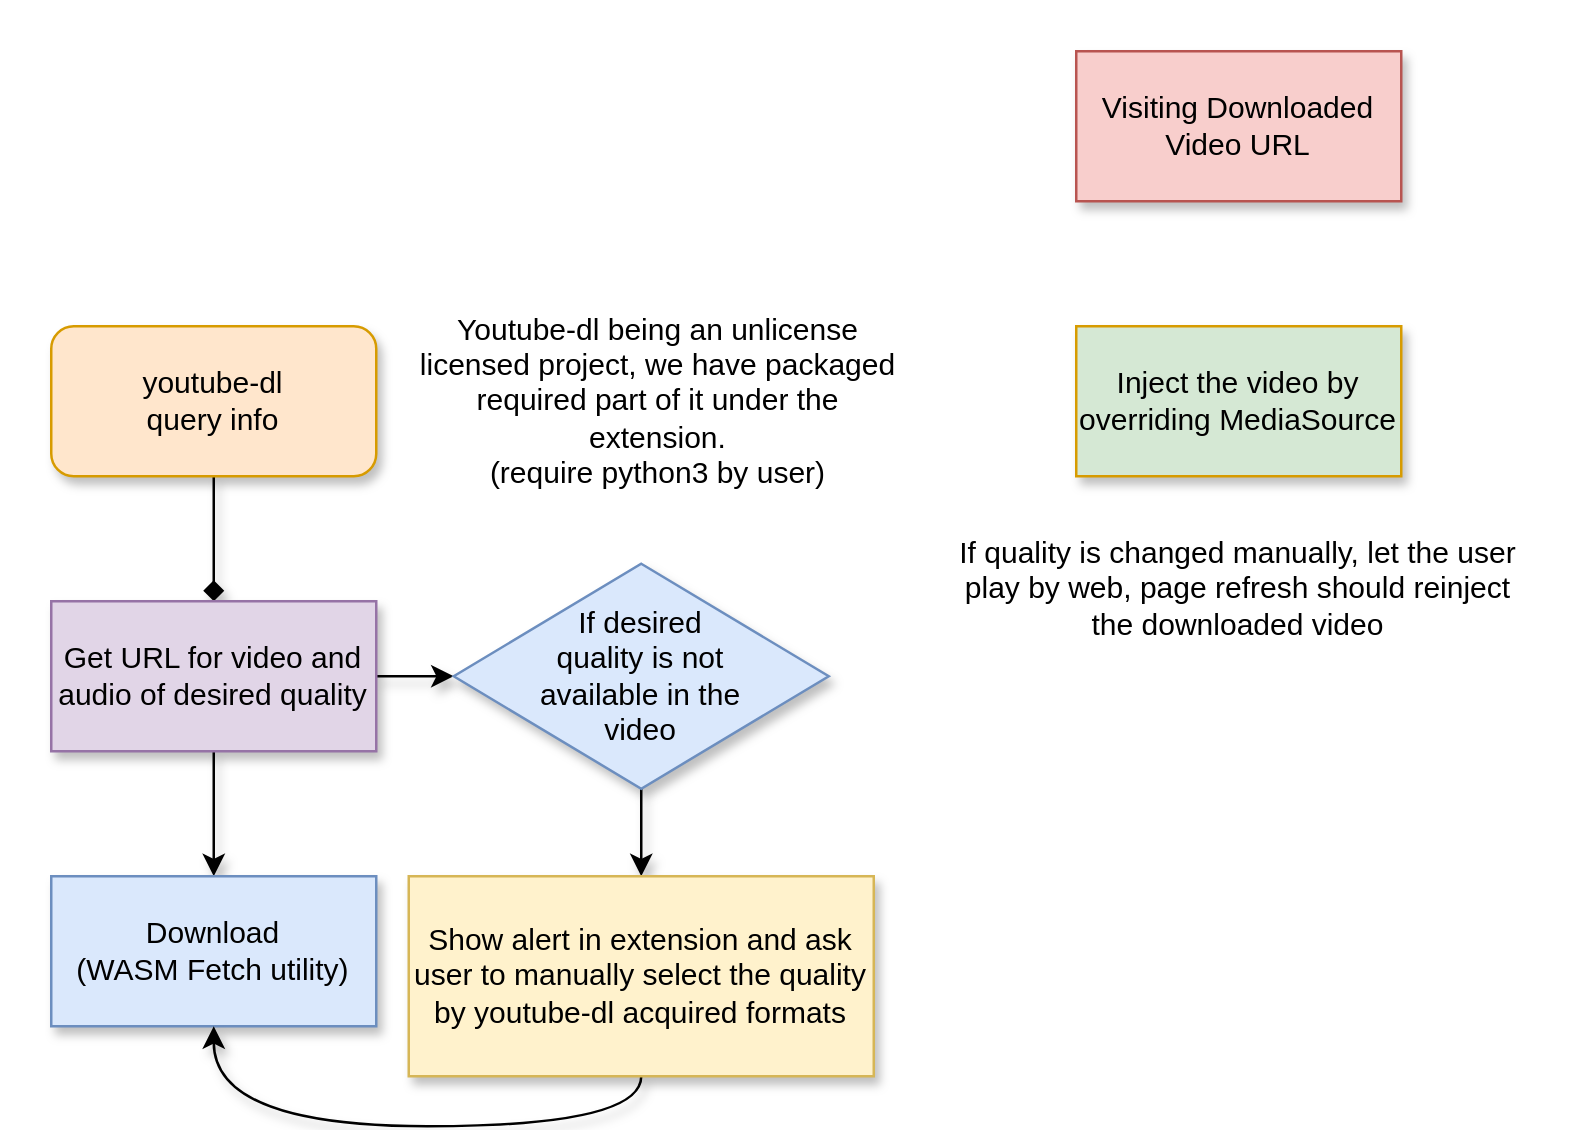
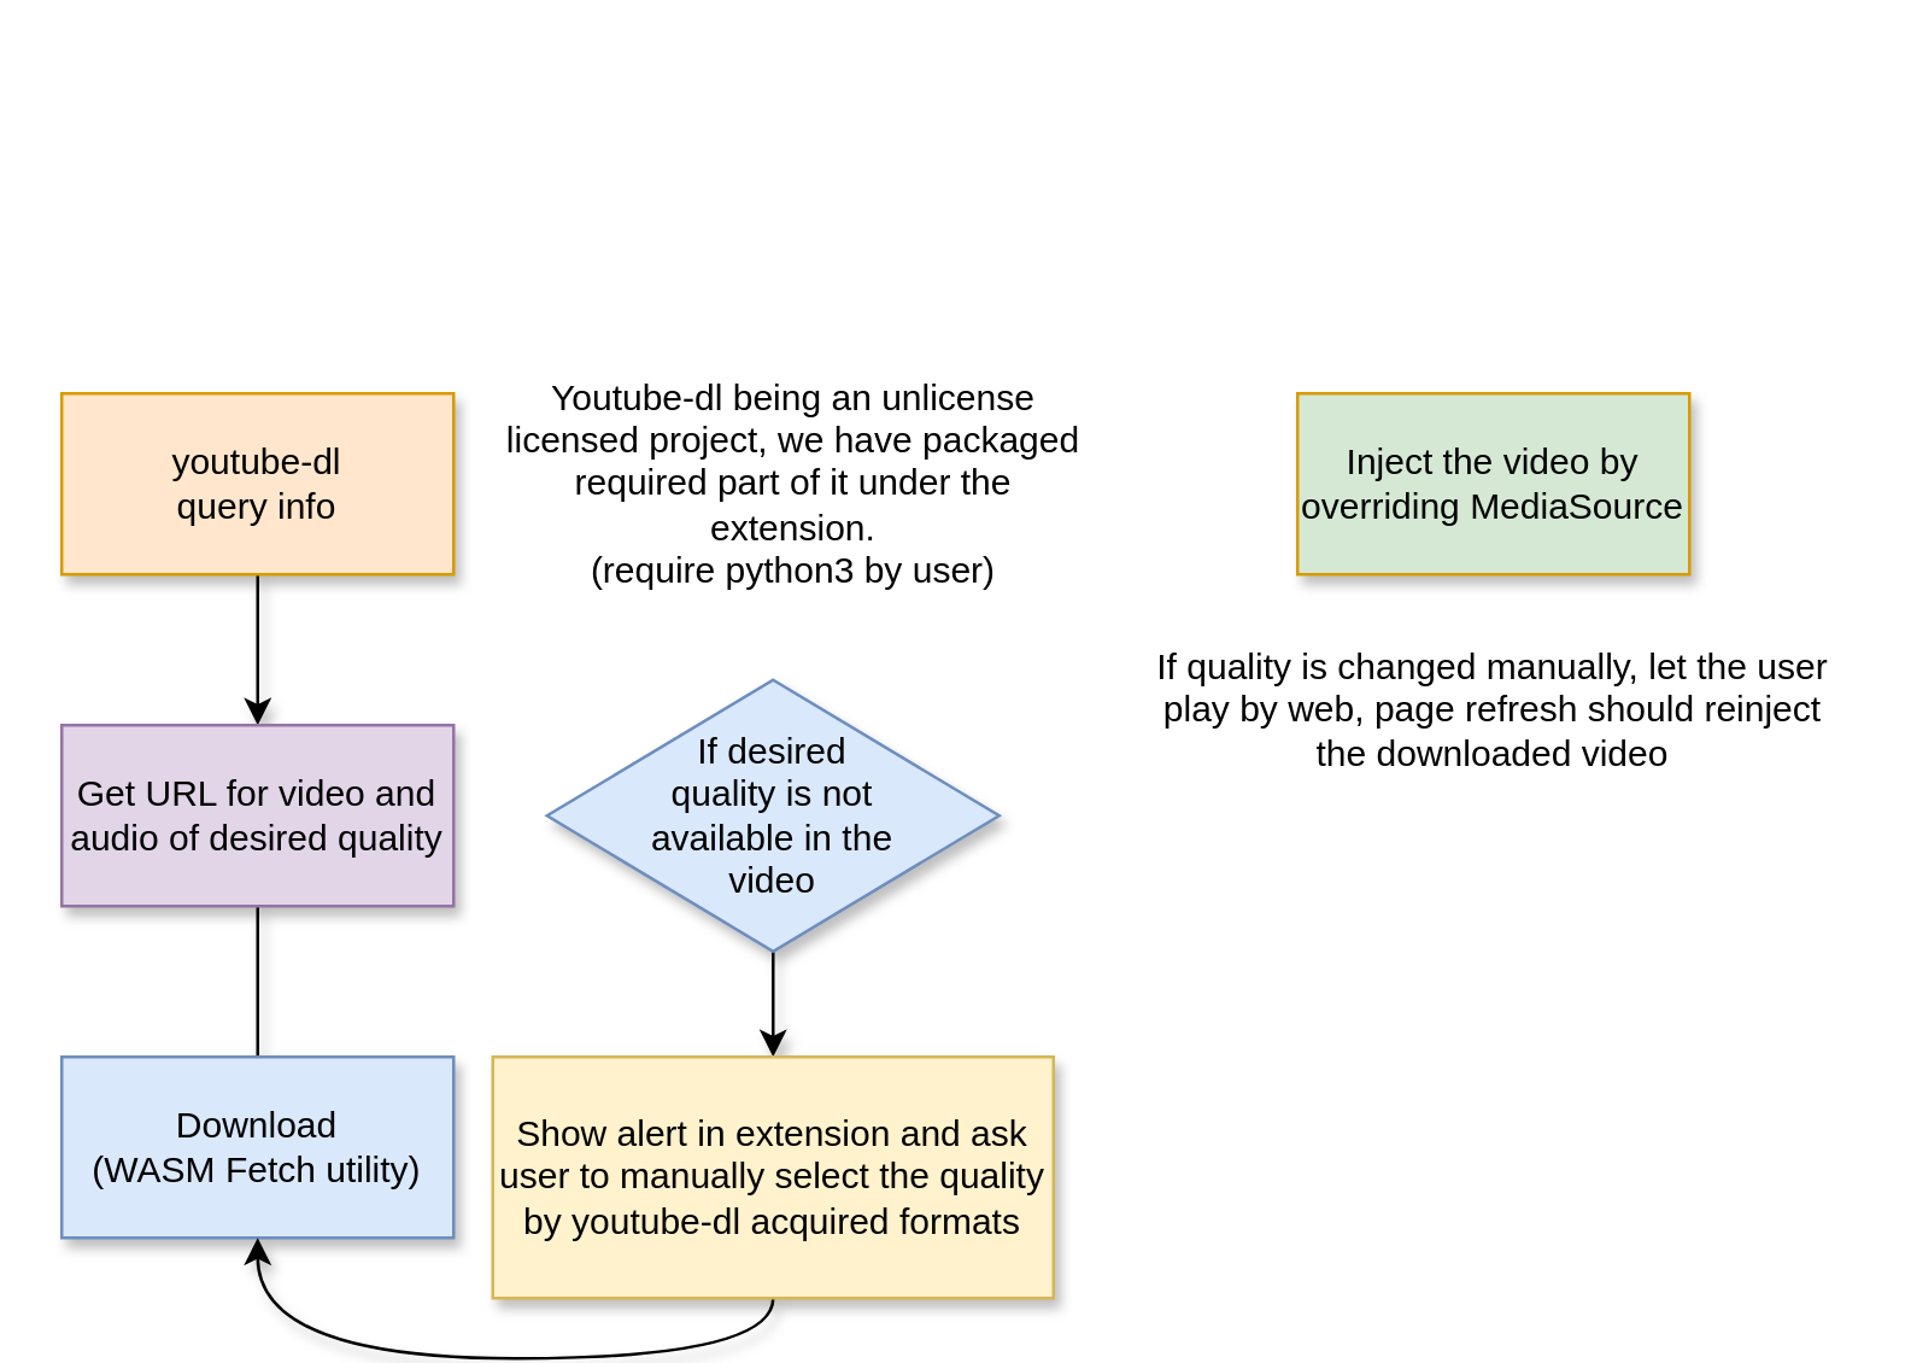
  <mxCell id="0" />
  <mxCell id="1" parent="0" />
- <mxCell id="2" value="" style="edgeStyle=orthogonalEdgeStyle;rounded=0;orthogonalLoop=1;jettySize=auto;html=1;shadow=1;endArrow=diamond;" parent="1" source="4" target="6" edge="1"><mxGeometry relative="1" as="geometry" /></mxCell>
- <mxCell id="3" value="" style="edgeStyle=orthogonalEdgeStyle;rounded=0;orthogonalLoop=1;jettySize=auto;html=1;exitX=1;exitY=0.5;exitDx=0;exitDy=0;shadow=1;" edge="1" parent="1" source="6" target="13"><mxGeometry relative="1" as="geometry" /></mxCell>
- <mxCell id="4" value="youtube-dl&lt;br&gt;query info" style="whiteSpace=wrap;html=1;fillColor=#ffe6cc;strokeColor=#d79b00;shadow=1;rounded=1;" parent="1" vertex="1"><mxGeometry x="20" y="130" width="130" height="60" as="geometry" /></mxCell>
- <mxCell id="5" value="" style="edgeStyle=orthogonalEdgeStyle;rounded=0;orthogonalLoop=1;jettySize=auto;html=1;shadow=1;" parent="1" source="6" target="7" edge="1"><mxGeometry relative="1" as="geometry" /></mxCell>
+ <mxCell id="2" value="" style="edgeStyle=orthogonalEdgeStyle;rounded=0;orthogonalLoop=1;jettySize=auto;html=1;shadow=1;" parent="1" source="4" target="6" edge="1"><mxGeometry relative="1" as="geometry" /></mxCell>
+ <mxCell id="4" value="youtube-dl&lt;br&gt;query info" style="rounded=0;whiteSpace=wrap;html=1;fillColor=#ffe6cc;strokeColor=#d79b00;shadow=1;" parent="1" vertex="1"><mxGeometry x="20" y="130" width="130" height="60" as="geometry" /></mxCell>
+ <mxCell id="5" value="" style="edgeStyle=orthogonalEdgeStyle;rounded=0;orthogonalLoop=1;jettySize=auto;html=1;shadow=1;endArrow=none;" parent="1" source="6" target="7" edge="1"><mxGeometry relative="1" as="geometry" /></mxCell>
  <mxCell id="6" value="Get URL for video and audio of desired quality" style="rounded=0;whiteSpace=wrap;html=1;fillColor=#e1d5e7;strokeColor=#9673a6;shadow=1;" parent="1" vertex="1"><mxGeometry x="20" y="240" width="130" height="60" as="geometry" /></mxCell>
  <mxCell id="7" value="Download&lt;br&gt;(WASM Fetch utility)" style="rounded=0;whiteSpace=wrap;html=1;fillColor=#dae8fc;strokeColor=#6c8ebf;shadow=1;" parent="1" vertex="1"><mxGeometry x="20" y="350" width="130" height="60" as="geometry" /></mxCell>
- <mxCell id="8" value="Visiting Downloaded Video URL" style="rounded=0;whiteSpace=wrap;html=1;fillColor=#f8cecc;strokeColor=#b85450;shadow=1;" parent="1" vertex="1"><mxGeometry x="430" y="20" width="130" height="60" as="geometry" /></mxCell>
  <mxCell id="9" value="Inject the video by overriding MediaSource" style="rounded=0;whiteSpace=wrap;html=1;fillColor=#d5e8d4;strokeColor=#d79b00;shadow=1;" parent="1" vertex="1"><mxGeometry x="430" y="130" width="130" height="60" as="geometry" /></mxCell>
  <mxCell id="10" value="If quality is changed manually, let the user play by web, page refresh should reinject the downloaded video" style="text;html=1;strokeColor=none;fillColor=none;align=center;verticalAlign=middle;whiteSpace=wrap;rounded=0;shadow=1;" parent="1" vertex="1"><mxGeometry x="378.13" y="210" width="233.75" height="50" as="geometry" /></mxCell>
  <mxCell id="11" value="Youtube-dl being an unlicense licensed project, we have packaged required part of it under the extension.&lt;br&gt;(require python3 by user)" style="text;html=1;strokeColor=none;fillColor=none;align=center;verticalAlign=middle;whiteSpace=wrap;rounded=0;shadow=1;" vertex="1" parent="1"><mxGeometry x="163" y="125" width="200" height="70" as="geometry" /></mxCell>
  <mxCell id="12" value="" style="edgeStyle=orthogonalEdgeStyle;rounded=0;orthogonalLoop=1;jettySize=auto;html=1;shadow=1;" edge="1" parent="1" source="13" target="15"><mxGeometry relative="1" as="geometry" /></mxCell>
  <mxCell id="13" value="If desired&lt;br&gt;quality is not available in the video" style="rhombus;whiteSpace=wrap;html=1;spacing=20;fillColor=#dae8fc;strokeColor=#6c8ebf;shadow=1;" vertex="1" parent="1"><mxGeometry x="181" y="225" width="150" height="90" as="geometry" /></mxCell>
  <mxCell id="14" style="edgeStyle=orthogonalEdgeStyle;curved=1;rounded=0;orthogonalLoop=1;jettySize=auto;html=1;exitX=0.5;exitY=1;exitDx=0;exitDy=0;entryX=0.5;entryY=1;entryDx=0;entryDy=0;shadow=1;" edge="1" parent="1" source="15" target="7"><mxGeometry relative="1" as="geometry" /></mxCell>
  <mxCell id="15" value="&lt;span&gt;Show alert in extension and ask user to manually select the quality by youtube-dl acquired formats&lt;/span&gt;" style="rounded=0;whiteSpace=wrap;html=1;fillColor=#fff2cc;strokeColor=#d6b656;shadow=1;" vertex="1" parent="1"><mxGeometry x="163" y="350" width="186" height="80" as="geometry" /></mxCell>
